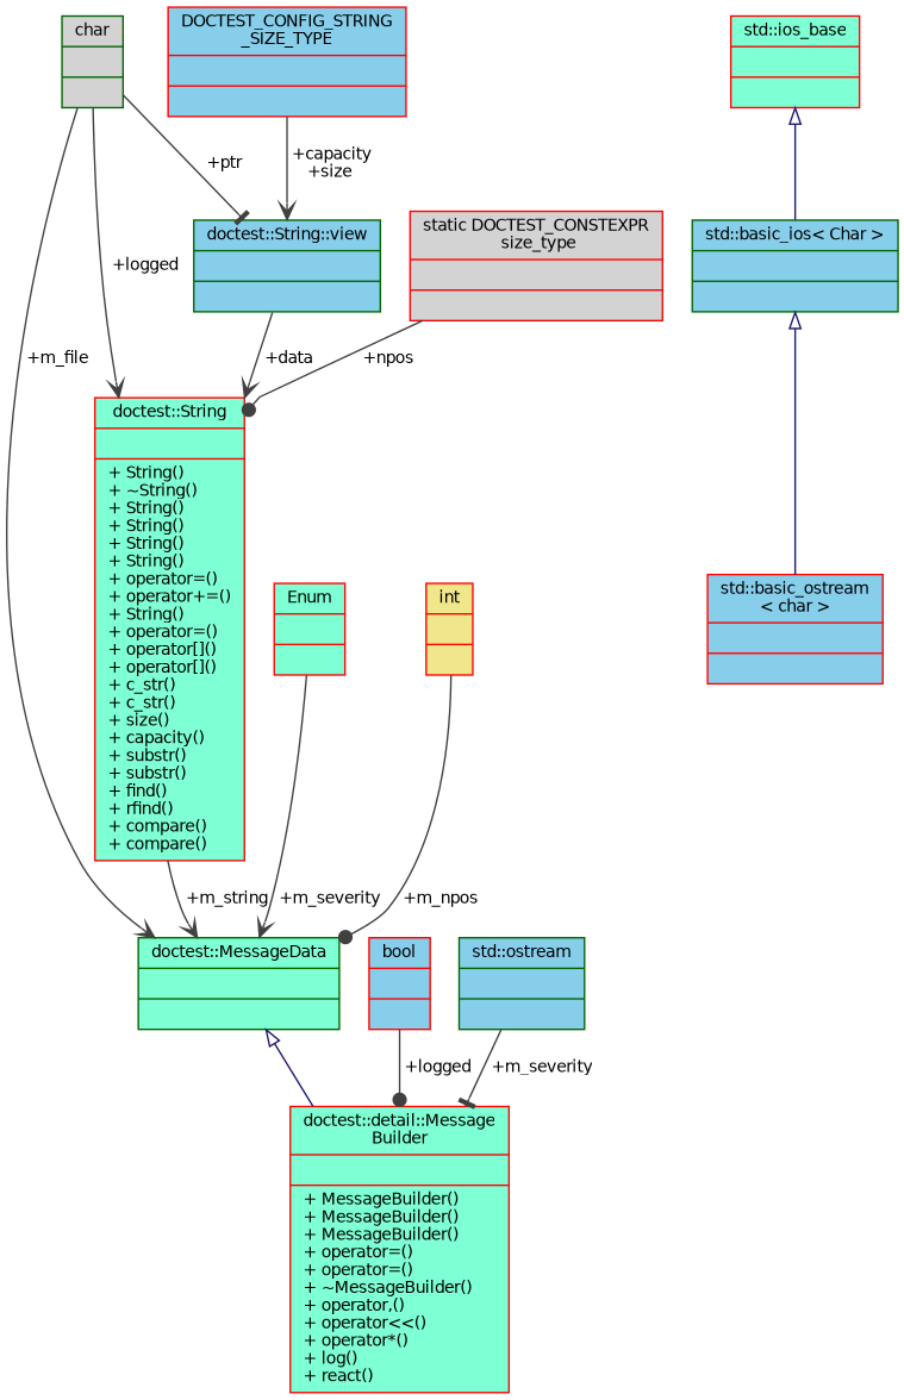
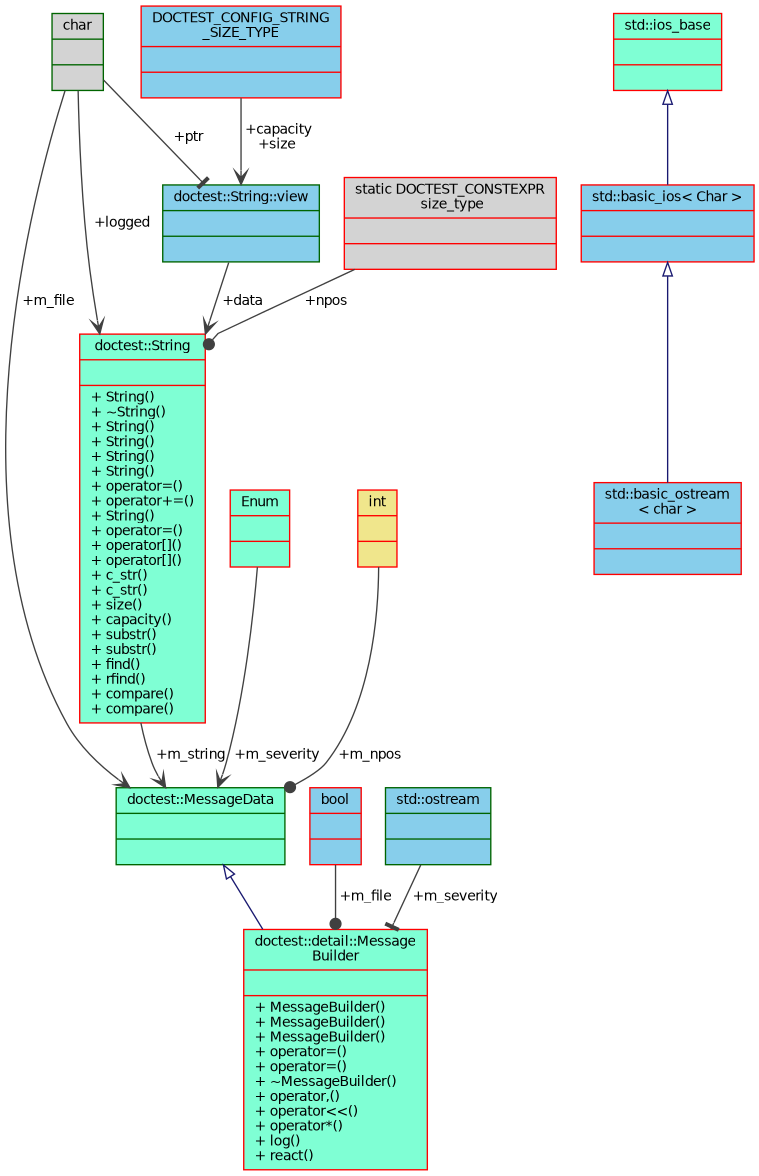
  digraph {
    node [color=red fillcolor=skyblue fontname=Helvetica fontsize=10 shape=record style=filled]
    edge [color=grey25 fontname=Helvetica fontsize=10 labelfontname=Helvetica labelfontsize=10 style=solid arrowhead=vee]
    n1 [fillcolor=aquamarine fontcolor=black height=0.2 label="{doctest::detail::Message\lBuilder\n||+ MessageBuilder()\l+ MessageBuilder()\l+ MessageBuilder()\l+ operator=()\l+ operator=()\l+ ~MessageBuilder()\l+ operator,()\l+ operator\<\<()\l+ operator*()\l+ log()\l+ react()\l}" width=0.4]
    n2 [color=darkgreen fillcolor=aquamarine height=0.2 label="{doctest::MessageData\n||}" width=0.4]
    n3 [color=darkgreen fillcolor=lightgrey height=0.2 label="{char\n||}" width=0.4]
    n4 [fillcolor=aquamarine height=0.2 label="{doctest::String\n||+ String()\l+ ~String()\l+ String()\l+ String()\l+ String()\l+ String()\l+ operator=()\l+ operator+=()\l+ String()\l+ operator=()\l+ operator[]()\l+ operator[]()\l+ c_str()\l+ c_str()\l+ size()\l+ capacity()\l+ substr()\l+ substr()\l+ find()\l+ rfind()\l+ compare()\l+ compare()\l}" width=0.4]
    n5 [color=darkgreen height=0.2 label="{doctest::String::view\n||}" width=0.4]
    n6 [fillcolor=lightgrey height=0.2 label="{static DOCTEST_CONSTEXPR\l size_type\n||}" width=0.4]
    n7 [height=0.2 label="{DOCTEST_CONFIG_STRING\l_SIZE_TYPE\n||}" width=0.4]
    n8 [fillcolor=aquamarine height=0.2 label="{Enum\n||}" width=0.4]
    n9 [fillcolor=khaki height=0.2 label="{int\n||}" width=0.4]
    n10 [height=0.2 label="{bool\n||}" width=0.4]
    n11 [color=darkgreen height=0.2 label="{std::ostream\n||}" width=0.4]
    n12 [height=0.2 label="{std::basic_ostream\l\< char \>\n||}" width=0.4]
-   n13 [color=darkgreen height=0.2 label="{std::basic_ios\< Char \>\n||}" width=0.4]
+   n13 [height=0.2 label="{std::basic_ios\< Char \>\n||}" width=0.4]
    n14 [fillcolor=aquamarine height=0.2 label="{std::ios_base\n||}" width=0.4]
    n2 -> n1 [arrowtail=onormal color=midnightblue dir=back arrowhead=""]
    n3 -> n2 [label=" +m_file"]
    n3 -> n4 [label=" +logged"]
    n3 -> n5 [arrowhead=tee label=" +ptr"]
    n4 -> n2 [label=" +m_string"]
    n5 -> n4 [label=" +data"]
    n6 -> n4 [arrowhead=dot label=" +npos"]
    n7 -> n5 [label=" +capacity\n+size"]
    n8 -> n2 [label=" +m_severity"]
    n9 -> n2 [arrowhead=dot label=" +m_npos"]
-   n10 -> n1 [arrowhead=dot label=" +logged"]
+   n10 -> n1 [arrowhead=dot label=" +m_file"]
    n11 -> n1 [arrowhead=tee label=" +m_severity"]
    n13 -> n12 [arrowtail=onormal color=midnightblue dir=back arrowhead=""]
    n14 -> n13 [arrowtail=onormal color=midnightblue dir=back arrowhead=""]
  }
